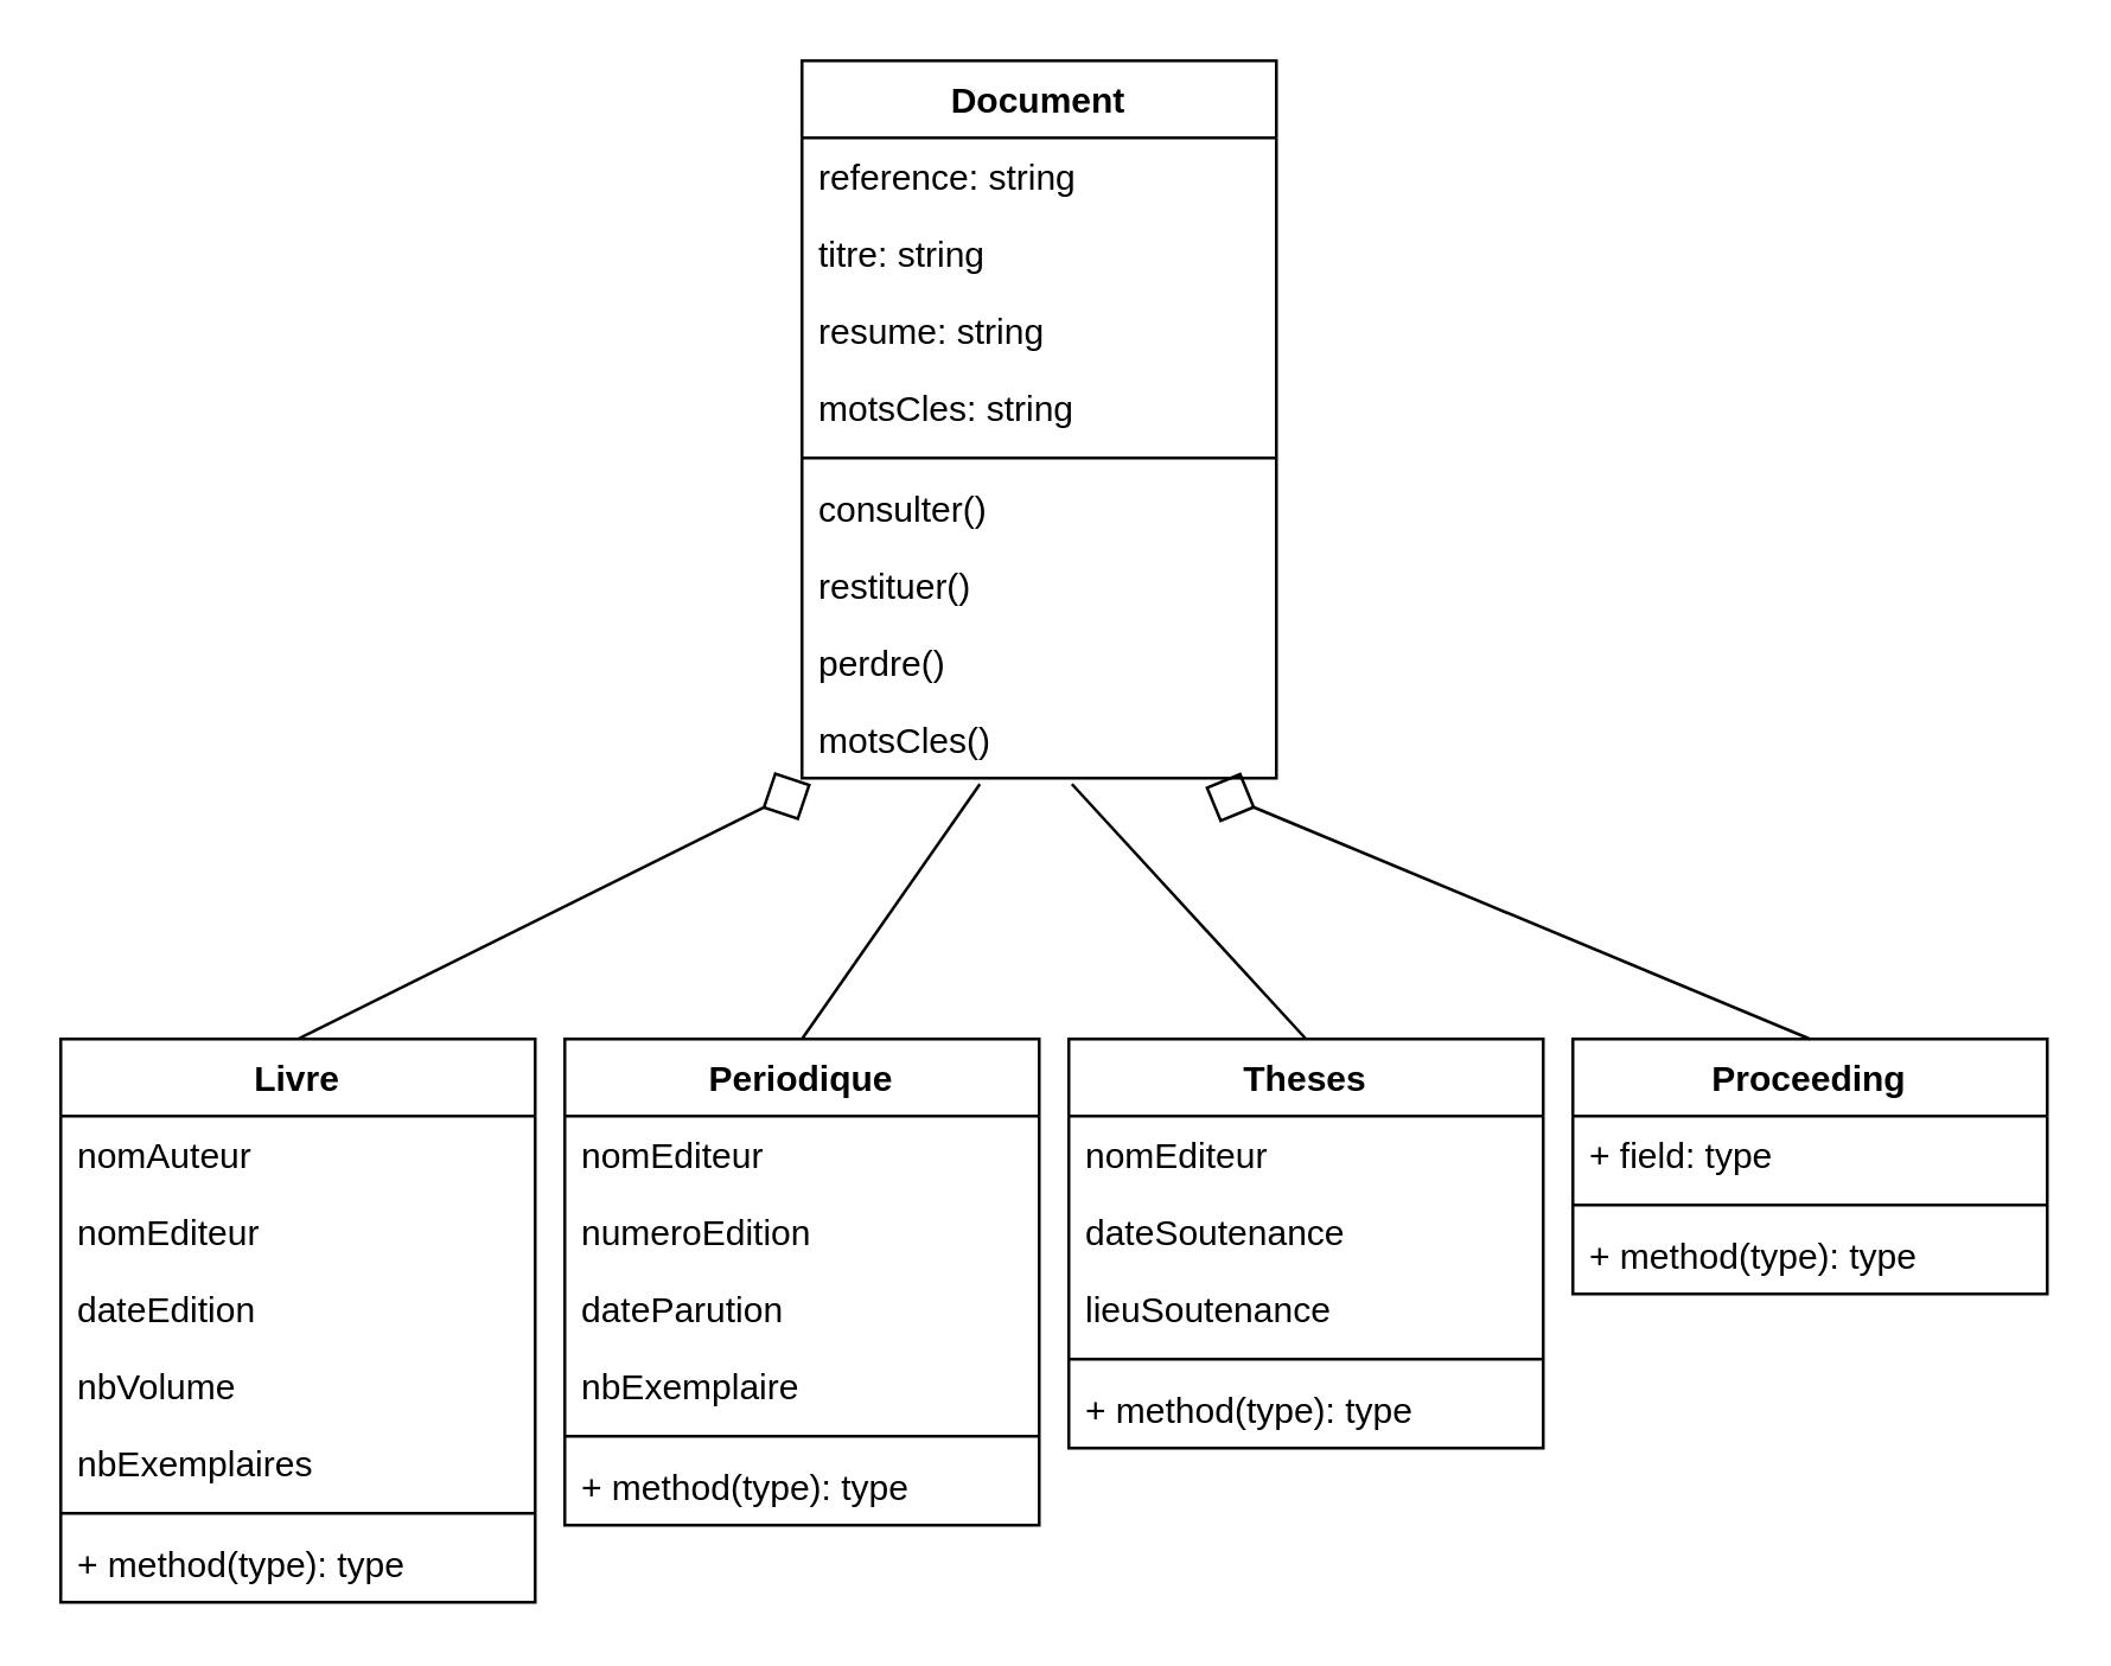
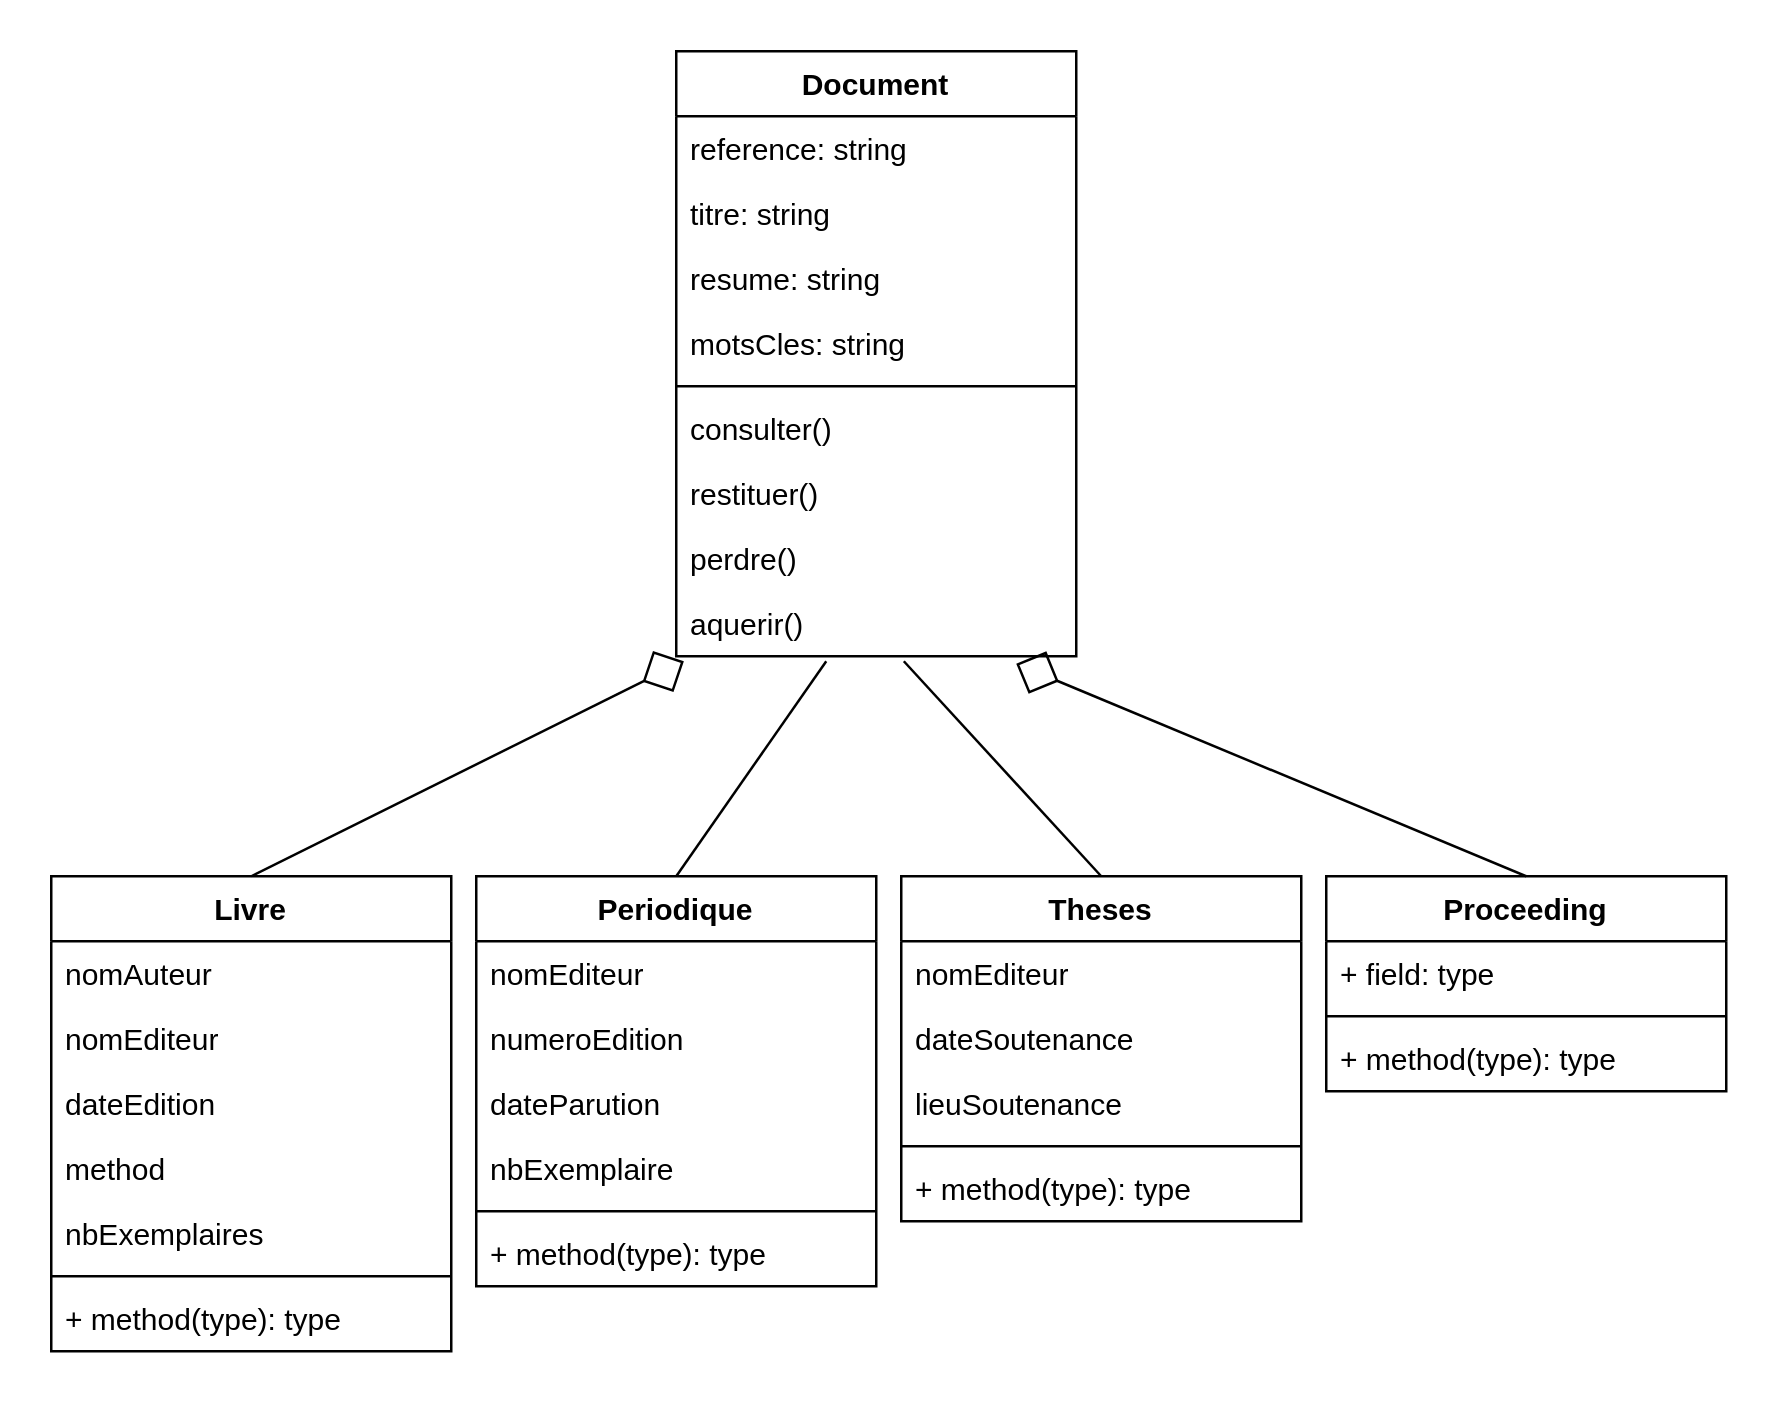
  <mxCell id="0" />
  <mxCell id="1" parent="0" />
  <mxCell id="2" value="Document" style="swimlane;fontStyle=1;align=center;verticalAlign=top;childLayout=stackLayout;horizontal=1;startSize=26;horizontalStack=0;resizeParent=1;resizeParentMax=0;resizeLast=0;collapsible=1;marginBottom=0;" parent="1" vertex="1"><mxGeometry x="270" y="20" width="160" height="242" as="geometry" /></mxCell>
  <mxCell id="3" value="reference: string" style="text;strokeColor=none;fillColor=none;align=left;verticalAlign=top;spacingLeft=4;spacingRight=4;overflow=hidden;rotatable=0;points=[[0,0.5],[1,0.5]];portConstraint=eastwest;" parent="2" vertex="1"><mxGeometry y="26" width="160" height="26" as="geometry" /></mxCell>
  <mxCell id="4" value="titre: string" style="text;strokeColor=none;fillColor=none;align=left;verticalAlign=top;spacingLeft=4;spacingRight=4;overflow=hidden;rotatable=0;points=[[0,0.5],[1,0.5]];portConstraint=eastwest;" parent="2" vertex="1"><mxGeometry y="52" width="160" height="26" as="geometry" /></mxCell>
  <mxCell id="5" value="resume: string" style="text;strokeColor=none;fillColor=none;align=left;verticalAlign=top;spacingLeft=4;spacingRight=4;overflow=hidden;rotatable=0;points=[[0,0.5],[1,0.5]];portConstraint=eastwest;" parent="2" vertex="1"><mxGeometry y="78" width="160" height="26" as="geometry" /></mxCell>
  <mxCell id="6" value="motsCles: string" style="text;strokeColor=none;fillColor=none;align=left;verticalAlign=top;spacingLeft=4;spacingRight=4;overflow=hidden;rotatable=0;points=[[0,0.5],[1,0.5]];portConstraint=eastwest;" parent="2" vertex="1"><mxGeometry y="104" width="160" height="26" as="geometry" /></mxCell>
  <mxCell id="7" value="" style="line;strokeWidth=1;fillColor=none;align=left;verticalAlign=middle;spacingTop=-1;spacingLeft=3;spacingRight=3;rotatable=0;labelPosition=right;points=[];portConstraint=eastwest;" parent="2" vertex="1"><mxGeometry y="130" width="160" height="8" as="geometry" /></mxCell>
  <mxCell id="8" value="consulter()" style="text;strokeColor=none;fillColor=none;align=left;verticalAlign=top;spacingLeft=4;spacingRight=4;overflow=hidden;rotatable=0;points=[[0,0.5],[1,0.5]];portConstraint=eastwest;" vertex="1" parent="2"><mxGeometry y="138" width="160" height="26" as="geometry" /></mxCell>
  <mxCell id="9" value="restituer()" style="text;strokeColor=none;fillColor=none;align=left;verticalAlign=top;spacingLeft=4;spacingRight=4;overflow=hidden;rotatable=0;points=[[0,0.5],[1,0.5]];portConstraint=eastwest;" vertex="1" parent="2"><mxGeometry y="164" width="160" height="26" as="geometry" /></mxCell>
  <mxCell id="10" value="perdre()" style="text;strokeColor=none;fillColor=none;align=left;verticalAlign=top;spacingLeft=4;spacingRight=4;overflow=hidden;rotatable=0;points=[[0,0.5],[1,0.5]];portConstraint=eastwest;" vertex="1" parent="2"><mxGeometry y="190" width="160" height="26" as="geometry" /></mxCell>
- <mxCell id="11" value="motsCles()" style="text;strokeColor=none;fillColor=none;align=left;verticalAlign=top;spacingLeft=4;spacingRight=4;overflow=hidden;rotatable=0;points=[[0,0.5],[1,0.5]];portConstraint=eastwest;" parent="2" vertex="1"><mxGeometry y="216" width="160" height="26" as="geometry" /></mxCell>
+ <mxCell id="11" value="aquerir()" style="text;strokeColor=none;fillColor=none;align=left;verticalAlign=top;spacingLeft=4;spacingRight=4;overflow=hidden;rotatable=0;points=[[0,0.5],[1,0.5]];portConstraint=eastwest;" parent="2" vertex="1"><mxGeometry y="216" width="160" height="26" as="geometry" /></mxCell>
  <mxCell id="12" value="Livre" style="swimlane;fontStyle=1;align=center;verticalAlign=top;childLayout=stackLayout;horizontal=1;startSize=26;horizontalStack=0;resizeParent=1;resizeParentMax=0;resizeLast=0;collapsible=1;marginBottom=0;" parent="1" vertex="1"><mxGeometry x="20" y="350" width="160" height="190" as="geometry" /></mxCell>
  <mxCell id="13" value="nomAuteur" style="text;strokeColor=none;fillColor=none;align=left;verticalAlign=top;spacingLeft=4;spacingRight=4;overflow=hidden;rotatable=0;points=[[0,0.5],[1,0.5]];portConstraint=eastwest;" parent="12" vertex="1"><mxGeometry y="26" width="160" height="26" as="geometry" /></mxCell>
  <mxCell id="14" value="nomEditeur" style="text;strokeColor=none;fillColor=none;align=left;verticalAlign=top;spacingLeft=4;spacingRight=4;overflow=hidden;rotatable=0;points=[[0,0.5],[1,0.5]];portConstraint=eastwest;" vertex="1" parent="12"><mxGeometry y="52" width="160" height="26" as="geometry" /></mxCell>
  <mxCell id="15" value="dateEdition" style="text;strokeColor=none;fillColor=none;align=left;verticalAlign=top;spacingLeft=4;spacingRight=4;overflow=hidden;rotatable=0;points=[[0,0.5],[1,0.5]];portConstraint=eastwest;" vertex="1" parent="12"><mxGeometry y="78" width="160" height="26" as="geometry" /></mxCell>
- <mxCell id="16" value="nbVolume" style="text;strokeColor=none;fillColor=none;align=left;verticalAlign=top;spacingLeft=4;spacingRight=4;overflow=hidden;rotatable=0;points=[[0,0.5],[1,0.5]];portConstraint=eastwest;" vertex="1" parent="12"><mxGeometry y="104" width="160" height="26" as="geometry" /></mxCell>
+ <mxCell id="16" value="method" style="text;strokeColor=none;fillColor=none;align=left;verticalAlign=top;spacingLeft=4;spacingRight=4;overflow=hidden;rotatable=0;points=[[0,0.5],[1,0.5]];portConstraint=eastwest;" vertex="1" parent="12"><mxGeometry y="104" width="160" height="26" as="geometry" /></mxCell>
  <mxCell id="17" value="nbExemplaires" style="text;strokeColor=none;fillColor=none;align=left;verticalAlign=top;spacingLeft=4;spacingRight=4;overflow=hidden;rotatable=0;points=[[0,0.5],[1,0.5]];portConstraint=eastwest;" vertex="1" parent="12"><mxGeometry y="130" width="160" height="26" as="geometry" /></mxCell>
  <mxCell id="18" value="" style="line;strokeWidth=1;fillColor=none;align=left;verticalAlign=middle;spacingTop=-1;spacingLeft=3;spacingRight=3;rotatable=0;labelPosition=right;points=[];portConstraint=eastwest;" parent="12" vertex="1"><mxGeometry y="156" width="160" height="8" as="geometry" /></mxCell>
  <mxCell id="19" value="+ method(type): type" style="text;strokeColor=none;fillColor=none;align=left;verticalAlign=top;spacingLeft=4;spacingRight=4;overflow=hidden;rotatable=0;points=[[0,0.5],[1,0.5]];portConstraint=eastwest;" parent="12" vertex="1"><mxGeometry y="164" width="160" height="26" as="geometry" /></mxCell>
  <mxCell id="20" value="Periodique" style="swimlane;fontStyle=1;align=center;verticalAlign=top;childLayout=stackLayout;horizontal=1;startSize=26;horizontalStack=0;resizeParent=1;resizeParentMax=0;resizeLast=0;collapsible=1;marginBottom=0;" parent="1" vertex="1"><mxGeometry x="190" y="350" width="160" height="164" as="geometry" /></mxCell>
  <mxCell id="21" value="nomEditeur" style="text;strokeColor=none;fillColor=none;align=left;verticalAlign=top;spacingLeft=4;spacingRight=4;overflow=hidden;rotatable=0;points=[[0,0.5],[1,0.5]];portConstraint=eastwest;" parent="20" vertex="1"><mxGeometry y="26" width="160" height="26" as="geometry" /></mxCell>
  <mxCell id="22" value="numeroEdition" style="text;strokeColor=none;fillColor=none;align=left;verticalAlign=top;spacingLeft=4;spacingRight=4;overflow=hidden;rotatable=0;points=[[0,0.5],[1,0.5]];portConstraint=eastwest;" vertex="1" parent="20"><mxGeometry y="52" width="160" height="26" as="geometry" /></mxCell>
  <mxCell id="23" value="dateParution" style="text;strokeColor=none;fillColor=none;align=left;verticalAlign=top;spacingLeft=4;spacingRight=4;overflow=hidden;rotatable=0;points=[[0,0.5],[1,0.5]];portConstraint=eastwest;" vertex="1" parent="20"><mxGeometry y="78" width="160" height="26" as="geometry" /></mxCell>
  <mxCell id="24" value="nbExemplaire" style="text;strokeColor=none;fillColor=none;align=left;verticalAlign=top;spacingLeft=4;spacingRight=4;overflow=hidden;rotatable=0;points=[[0,0.5],[1,0.5]];portConstraint=eastwest;" vertex="1" parent="20"><mxGeometry y="104" width="160" height="26" as="geometry" /></mxCell>
  <mxCell id="25" value="" style="line;strokeWidth=1;fillColor=none;align=left;verticalAlign=middle;spacingTop=-1;spacingLeft=3;spacingRight=3;rotatable=0;labelPosition=right;points=[];portConstraint=eastwest;" parent="20" vertex="1"><mxGeometry y="130" width="160" height="8" as="geometry" /></mxCell>
  <mxCell id="26" value="+ method(type): type" style="text;strokeColor=none;fillColor=none;align=left;verticalAlign=top;spacingLeft=4;spacingRight=4;overflow=hidden;rotatable=0;points=[[0,0.5],[1,0.5]];portConstraint=eastwest;" parent="20" vertex="1"><mxGeometry y="138" width="160" height="26" as="geometry" /></mxCell>
  <mxCell id="27" value="Proceeding" style="swimlane;fontStyle=1;align=center;verticalAlign=top;childLayout=stackLayout;horizontal=1;startSize=26;horizontalStack=0;resizeParent=1;resizeParentMax=0;resizeLast=0;collapsible=1;marginBottom=0;" parent="1" vertex="1"><mxGeometry x="530" y="350" width="160" height="86" as="geometry" /></mxCell>
  <mxCell id="28" value="+ field: type" style="text;strokeColor=none;fillColor=none;align=left;verticalAlign=top;spacingLeft=4;spacingRight=4;overflow=hidden;rotatable=0;points=[[0,0.5],[1,0.5]];portConstraint=eastwest;" parent="27" vertex="1"><mxGeometry y="26" width="160" height="26" as="geometry" /></mxCell>
  <mxCell id="29" value="" style="line;strokeWidth=1;fillColor=none;align=left;verticalAlign=middle;spacingTop=-1;spacingLeft=3;spacingRight=3;rotatable=0;labelPosition=right;points=[];portConstraint=eastwest;" parent="27" vertex="1"><mxGeometry y="52" width="160" height="8" as="geometry" /></mxCell>
  <mxCell id="30" value="+ method(type): type" style="text;strokeColor=none;fillColor=none;align=left;verticalAlign=top;spacingLeft=4;spacingRight=4;overflow=hidden;rotatable=0;points=[[0,0.5],[1,0.5]];portConstraint=eastwest;" parent="27" vertex="1"><mxGeometry y="60" width="160" height="26" as="geometry" /></mxCell>
  <mxCell id="31" value="Theses" style="swimlane;fontStyle=1;align=center;verticalAlign=top;childLayout=stackLayout;horizontal=1;startSize=26;horizontalStack=0;resizeParent=1;resizeParentMax=0;resizeLast=0;collapsible=1;marginBottom=0;" parent="1" vertex="1"><mxGeometry x="360" y="350" width="160" height="138" as="geometry" /></mxCell>
  <mxCell id="32" value="nomEditeur" style="text;strokeColor=none;fillColor=none;align=left;verticalAlign=top;spacingLeft=4;spacingRight=4;overflow=hidden;rotatable=0;points=[[0,0.5],[1,0.5]];portConstraint=eastwest;" vertex="1" parent="31"><mxGeometry y="26" width="160" height="26" as="geometry" /></mxCell>
  <mxCell id="33" value="dateSoutenance" style="text;strokeColor=none;fillColor=none;align=left;verticalAlign=top;spacingLeft=4;spacingRight=4;overflow=hidden;rotatable=0;points=[[0,0.5],[1,0.5]];portConstraint=eastwest;" vertex="1" parent="31"><mxGeometry y="52" width="160" height="26" as="geometry" /></mxCell>
  <mxCell id="34" value="lieuSoutenance" style="text;strokeColor=none;fillColor=none;align=left;verticalAlign=top;spacingLeft=4;spacingRight=4;overflow=hidden;rotatable=0;points=[[0,0.5],[1,0.5]];portConstraint=eastwest;" vertex="1" parent="31"><mxGeometry y="78" width="160" height="26" as="geometry" /></mxCell>
  <mxCell id="35" value="" style="line;strokeWidth=1;fillColor=none;align=left;verticalAlign=middle;spacingTop=-1;spacingLeft=3;spacingRight=3;rotatable=0;labelPosition=right;points=[];portConstraint=eastwest;" parent="31" vertex="1"><mxGeometry y="104" width="160" height="8" as="geometry" /></mxCell>
  <mxCell id="36" value="+ method(type): type" style="text;strokeColor=none;fillColor=none;align=left;verticalAlign=top;spacingLeft=4;spacingRight=4;overflow=hidden;rotatable=0;points=[[0,0.5],[1,0.5]];portConstraint=eastwest;" parent="31" vertex="1"><mxGeometry y="112" width="160" height="26" as="geometry" /></mxCell>
  <mxCell id="37" value="" style="endArrow=diamond;endSize=16;endFill=0;html=1;rounded=0;exitX=0.5;exitY=0;exitDx=0;exitDy=0;entryX=0.019;entryY=1.077;entryDx=0;entryDy=0;entryPerimeter=0;" edge="1" parent="1" source="12" target="11"><mxGeometry width="160" relative="1" as="geometry"><mxPoint x="10" y="300" as="sourcePoint" /><mxPoint x="170" y="300" as="targetPoint" /></mxGeometry></mxCell>
  <mxCell id="38" value="" style="endArrow=none;endSize=16;endFill=0;html=1;rounded=0;exitX=0.5;exitY=0;exitDx=0;exitDy=0;entryX=0.375;entryY=1.077;entryDx=0;entryDy=0;entryPerimeter=0;" edge="1" parent="1" source="20" target="11"><mxGeometry width="160" relative="1" as="geometry"><mxPoint x="110" y="360" as="sourcePoint" /><mxPoint x="153.04" y="316.002" as="targetPoint" /></mxGeometry></mxCell>
  <mxCell id="39" value="" style="endArrow=none;endSize=16;endFill=0;html=1;rounded=0;exitX=0.5;exitY=0;exitDx=0;exitDy=0;entryX=0.569;entryY=1.077;entryDx=0;entryDy=0;entryPerimeter=0;" edge="1" parent="1" source="31" target="11"><mxGeometry width="160" relative="1" as="geometry"><mxPoint x="120" y="370" as="sourcePoint" /><mxPoint x="163.04" y="326.002" as="targetPoint" /></mxGeometry></mxCell>
  <mxCell id="40" value="" style="endArrow=diamond;endSize=16;endFill=0;html=1;rounded=0;exitX=0.5;exitY=0;exitDx=0;exitDy=0;entryX=0.85;entryY=1.115;entryDx=0;entryDy=0;entryPerimeter=0;" edge="1" parent="1" source="27" target="11"><mxGeometry width="160" relative="1" as="geometry"><mxPoint x="130" y="380" as="sourcePoint" /><mxPoint x="173.04" y="336.002" as="targetPoint" /></mxGeometry></mxCell>
